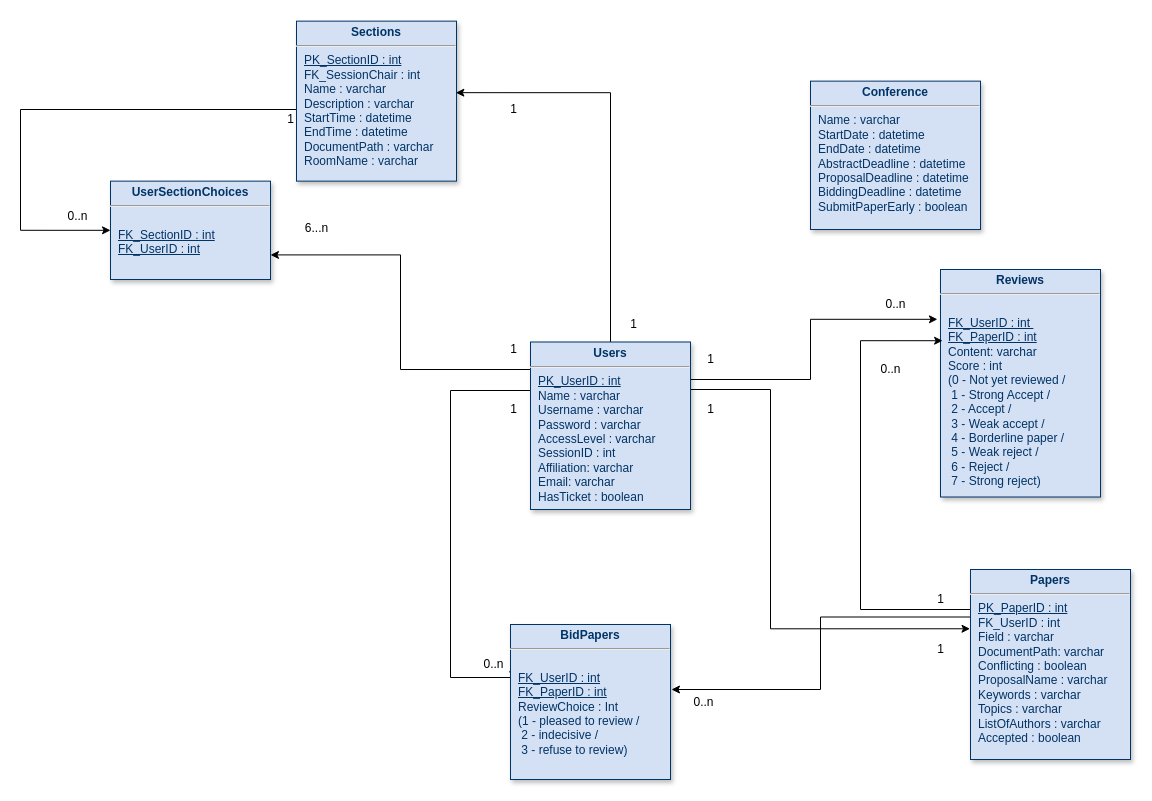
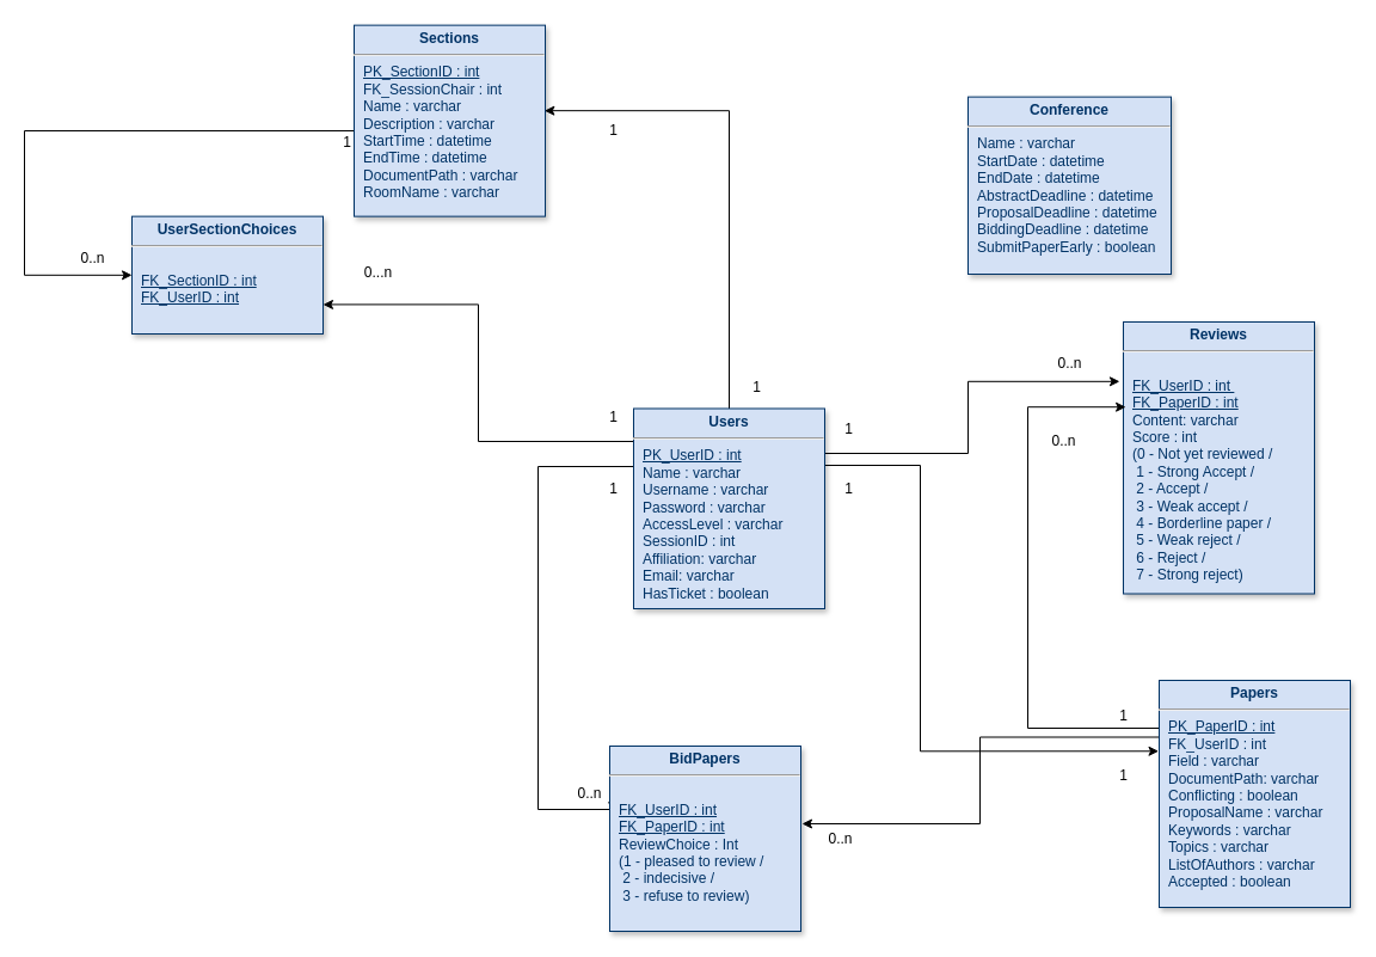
  <mxCell id="0" />
  <mxCell id="1" parent="0" />
  <mxCell id="2" parent="1" source="8" target="10" edge="1" style="edgeStyle=orthogonalEdgeStyle;rounded=0;orthogonalLoop=1;jettySize=auto;html=1;exitX=0.003;exitY=0.386;exitDx=0;exitDy=0;entryX=0.016;entryY=0.356;entryDx=0;entryDy=0;exitPerimeter=0;entryPerimeter=0;"><mxGeometry as="geometry" relative="1"><Array as="points"><mxPoint x="530" y="390" /><mxPoint x="450" y="390" /><mxPoint x="450" y="677" /><mxPoint x="513" y="677" /></Array></mxGeometry></mxCell>
  <mxCell id="3" value="0..n&lt;br&gt;" parent="2" style="text;html=1;align=center;verticalAlign=middle;resizable=0;points=[];labelBackgroundColor=#ffffff;" connectable="0" vertex="1"><mxGeometry as="geometry" relative="1" x="0.838" y="11"><mxPoint as="offset" x="14.14" y="-2.44" /></mxGeometry></mxCell>
  <mxCell id="4" parent="1" source="8" target="12" edge="1" style="edgeStyle=orthogonalEdgeStyle;rounded=0;orthogonalLoop=1;jettySize=auto;html=1;entryX=0.996;entryY=0.447;entryDx=0;entryDy=0;entryPerimeter=0;"><mxGeometry as="geometry" relative="1"><Array as="points"><mxPoint x="610" y="92" /></Array></mxGeometry></mxCell>
  <mxCell id="5" parent="1" source="8" target="22" edge="1" style="edgeStyle=orthogonalEdgeStyle;rounded=0;orthogonalLoop=1;jettySize=auto;html=1;entryX=1;entryY=0.75;entryDx=0;entryDy=0;"><mxGeometry as="geometry" relative="1"><Array as="points"><mxPoint x="400" y="369" /><mxPoint x="400" y="254" /></Array></mxGeometry></mxCell>
  <mxCell id="6" value="" parent="1" source="8" target="16" edge="1" style="edgeStyle=orthogonalEdgeStyle;rounded=0;orthogonalLoop=1;jettySize=auto;html=1;entryX=-0.003;entryY=0.312;entryDx=0;entryDy=0;entryPerimeter=0;"><mxGeometry as="geometry" relative="1"><mxPoint as="targetPoint" x="610" y="589" /><Array as="points"><mxPoint x="770" y="389" /><mxPoint x="770" y="628" /></Array></mxGeometry></mxCell>
  <mxCell id="7" value="" parent="1" source="8" target="9" edge="1" style="edgeStyle=orthogonalEdgeStyle;rounded=0;orthogonalLoop=1;jettySize=auto;html=1;entryX=-0.019;entryY=0.219;entryDx=0;entryDy=0;entryPerimeter=0;"><mxGeometry as="geometry" relative="1"><mxPoint as="targetPoint" x="820" y="379" /><Array as="points"><mxPoint x="810" y="379" /><mxPoint x="810" y="319" /></Array></mxGeometry></mxCell>
  <mxCell id="8" value="&lt;p style=&quot;margin: 4px 0px 0px ; text-align: center&quot;&gt;&lt;strong&gt;Users&lt;/strong&gt;&lt;/p&gt;&lt;hr&gt;&lt;p style=&quot;margin: 0px ; margin-left: 8px&quot;&gt;&lt;u&gt;PK_UserID : int&lt;/u&gt;&lt;/p&gt;&lt;p style=&quot;margin: 0px ; margin-left: 8px&quot;&gt;Name : varchar&lt;/p&gt;&lt;p style=&quot;margin: 0px ; margin-left: 8px&quot;&gt;Username : varchar&lt;/p&gt;&lt;p style=&quot;margin: 0px ; margin-left: 8px&quot;&gt;Password : varchar&lt;/p&gt;&lt;p style=&quot;margin: 0px ; margin-left: 8px&quot;&gt;AccessLevel : varchar&lt;/p&gt;&lt;p style=&quot;margin: 0px ; margin-left: 8px&quot;&gt;SessionID : int&lt;/p&gt;&lt;p style=&quot;margin: 0px ; margin-left: 8px&quot;&gt;Affiliation: varchar&lt;/p&gt;&lt;p style=&quot;margin: 0px ; margin-left: 8px&quot;&gt;Email: varchar&lt;/p&gt;&lt;p style=&quot;margin: 0px ; margin-left: 8px&quot;&gt;HasTicket : boolean&lt;/p&gt;&lt;p style=&quot;margin: 0px ; margin-left: 8px&quot;&gt;&lt;br&gt;&lt;/p&gt;&lt;p style=&quot;margin: 0px ; margin-left: 8px&quot;&gt;&lt;br&gt;&lt;/p&gt;" parent="1" style="verticalAlign=top;align=left;overflow=fill;fontSize=12;fontFamily=Helvetica;html=1;strokeColor=#003366;shadow=1;fillColor=#D4E1F5;fontColor=#003366" vertex="1"><mxGeometry as="geometry" x="530" y="341.5" width="160" height="167.5" /></mxCell>
  <mxCell id="9" value="&lt;p style=&quot;margin: 4px 0px 0px ; text-align: center&quot;&gt;&lt;strong&gt;Reviews&lt;/strong&gt;&lt;strong&gt;&lt;u&gt;&lt;/u&gt;&lt;br&gt;&lt;/strong&gt;&lt;/p&gt;&lt;hr&gt;&lt;p style=&quot;margin: 0px ; margin-left: 8px&quot;&gt;&lt;br&gt;&lt;/p&gt;&lt;p style=&quot;margin: 0px ; margin-left: 8px&quot;&gt;&lt;u&gt;FK_UserID : int&amp;nbsp;&lt;/u&gt;&lt;/p&gt;&lt;p style=&quot;margin: 0px ; margin-left: 8px&quot;&gt;&lt;u&gt;FK_PaperID : int&lt;/u&gt;&lt;/p&gt;&lt;p style=&quot;margin: 0px ; margin-left: 8px&quot;&gt;Content: varchar&lt;/p&gt;&lt;p style=&quot;margin: 0px ; margin-left: 8px&quot;&gt;Score : int&lt;/p&gt;&lt;p style=&quot;margin: 0px 0px 0px 8px ; text-align: left ; text-transform: none ; text-indent: 0px ; letter-spacing: normal ; font-family: &amp;#34;helvetica&amp;#34; ; font-size: 12px ; font-style: normal ; font-variant: normal ; font-weight: 400 ; text-decoration: none ; word-spacing: 0px&quot;&gt;(0 - Not yet reviewed /&lt;/p&gt;&lt;p style=&quot;margin: 0px 0px 0px 8px ; text-align: left ; text-transform: none ; text-indent: 0px ; letter-spacing: normal ; font-family: &amp;#34;helvetica&amp;#34; ; font-size: 12px ; font-style: normal ; font-variant: normal ; font-weight: 400 ; text-decoration: none ; word-spacing: 0px&quot;&gt;&amp;nbsp;1 - Strong Accept /&lt;/p&gt;&lt;p style=&quot;margin: 0px 0px 0px 8px ; text-align: left ; text-transform: none ; text-indent: 0px ; letter-spacing: normal ; font-family: &amp;#34;helvetica&amp;#34; ; font-size: 12px ; font-style: normal ; font-variant: normal ; font-weight: 400 ; text-decoration: none ; word-spacing: 0px&quot;&gt;&amp;nbsp;2 - Accept /&lt;/p&gt;&lt;p style=&quot;margin: 0px 0px 0px 8px ; text-align: left ; text-transform: none ; text-indent: 0px ; letter-spacing: normal ; font-family: &amp;#34;helvetica&amp;#34; ; font-size: 12px ; font-style: normal ; font-variant: normal ; font-weight: 400 ; text-decoration: none ; word-spacing: 0px&quot;&gt;&amp;nbsp;3 - Weak accept /&lt;/p&gt;&lt;p style=&quot;margin: 0px 0px 0px 8px ; text-align: left ; text-transform: none ; text-indent: 0px ; letter-spacing: normal ; font-family: &amp;#34;helvetica&amp;#34; ; font-size: 12px ; font-style: normal ; font-variant: normal ; font-weight: 400 ; text-decoration: none ; word-spacing: 0px&quot;&gt;&amp;nbsp;4 - Borderline paper /&lt;/p&gt;&lt;p style=&quot;margin: 0px 0px 0px 8px ; text-align: left ; text-transform: none ; text-indent: 0px ; letter-spacing: normal ; font-family: &amp;#34;helvetica&amp;#34; ; font-size: 12px ; font-style: normal ; font-variant: normal ; font-weight: 400 ; text-decoration: none ; word-spacing: 0px&quot;&gt;&amp;nbsp;5 - Weak reject /&lt;/p&gt;&lt;p style=&quot;margin: 0px 0px 0px 8px ; text-align: left ; text-transform: none ; text-indent: 0px ; letter-spacing: normal ; font-family: &amp;#34;helvetica&amp;#34; ; font-size: 12px ; font-style: normal ; font-variant: normal ; font-weight: 400 ; text-decoration: none ; word-spacing: 0px&quot;&gt;&amp;nbsp;6 - Reject /&lt;/p&gt;&lt;p style=&quot;margin: 0px 0px 0px 8px ; text-align: left ; text-transform: none ; text-indent: 0px ; letter-spacing: normal ; font-family: &amp;#34;helvetica&amp;#34; ; font-size: 12px ; font-style: normal ; font-variant: normal ; font-weight: 400 ; text-decoration: none ; word-spacing: 0px&quot;&gt;&amp;nbsp;7 - Strong reject)&lt;/p&gt;&lt;p style=&quot;margin: 0px ; margin-left: 8px&quot;&gt;&lt;b&gt;&lt;/b&gt;&lt;i&gt;&lt;/i&gt;&lt;u&gt;&lt;/u&gt;&lt;sub&gt;&lt;/sub&gt;&lt;sup&gt;&lt;/sup&gt;&lt;strike&gt;&lt;/strike&gt;&lt;br&gt;&lt;/p&gt;" parent="1" style="verticalAlign=top;align=left;overflow=fill;fontSize=12;fontFamily=Helvetica;html=1;strokeColor=#003366;shadow=1;fillColor=#D4E1F5;fontColor=#003366" vertex="1"><mxGeometry as="geometry" x="940" y="269" width="160" height="227.5" /></mxCell>
  <mxCell id="10" value="&lt;p style=&quot;margin: 4px 0px 0px ; text-align: center&quot;&gt;&lt;strong&gt;BidPapers&lt;/strong&gt;&lt;strong&gt;&lt;u&gt;&lt;/u&gt;&lt;br&gt;&lt;/strong&gt;&lt;/p&gt;&lt;hr&gt;&lt;p style=&quot;margin: 0px ; margin-left: 8px&quot;&gt;&lt;br&gt;&lt;/p&gt;&lt;p style=&quot;margin: 0px ; margin-left: 8px&quot;&gt;&lt;u&gt;FK_UserID : int&lt;/u&gt;&lt;/p&gt;&lt;p style=&quot;margin: 0px ; margin-left: 8px&quot;&gt;&lt;u&gt;FK_PaperID : int&lt;/u&gt;&lt;/p&gt;&lt;p style=&quot;margin: 0px ; margin-left: 8px&quot;&gt;ReviewChoice : Int&amp;nbsp;&lt;/p&gt;&lt;p style=&quot;margin: 0px ; margin-left: 8px&quot;&gt;(1 - pleased to review /&lt;/p&gt;&lt;p style=&quot;margin: 0px ; margin-left: 8px&quot;&gt;&amp;nbsp;2 - indecisive /&lt;/p&gt;&lt;p style=&quot;margin: 0px ; margin-left: 8px&quot;&gt;&amp;nbsp;3 - refuse to review)&lt;br&gt;&lt;/p&gt;" parent="1" style="verticalAlign=top;align=left;overflow=fill;fontSize=12;fontFamily=Helvetica;html=1;strokeColor=#003366;shadow=1;fillColor=#D4E1F5;fontColor=#003366" vertex="1"><mxGeometry as="geometry" x="510" y="624" width="160" height="155" /></mxCell>
  <mxCell id="11" parent="1" source="12" target="22" edge="1" style="edgeStyle=orthogonalEdgeStyle;rounded=0;orthogonalLoop=1;jettySize=auto;html=1;entryX=0;entryY=0.5;entryDx=0;entryDy=0;"><mxGeometry as="geometry" relative="1"><Array as="points"><mxPoint x="20" y="109" /><mxPoint x="20" y="230" /></Array></mxGeometry></mxCell>
  <mxCell id="12" value="&lt;p style=&quot;margin: 4px 0px 0px ; text-align: center&quot;&gt;&lt;strong&gt;Sections&lt;/strong&gt;&lt;strong&gt;&lt;u&gt;&lt;/u&gt;&lt;br&gt;&lt;/strong&gt;&lt;/p&gt;&lt;hr&gt;&lt;p style=&quot;margin: 0px ; margin-left: 8px&quot;&gt;&lt;u&gt;PK_SectionID : int&lt;/u&gt;&lt;br&gt;&lt;/p&gt;&lt;p style=&quot;margin: 0px ; margin-left: 8px&quot;&gt;FK_SessionChair : int&lt;/p&gt;&lt;p style=&quot;margin: 0px ; margin-left: 8px&quot;&gt;Name : varchar&lt;/p&gt;&lt;p style=&quot;margin: 0px ; margin-left: 8px&quot;&gt;Description : varchar&lt;/p&gt;&lt;p style=&quot;margin: 0px ; margin-left: 8px&quot;&gt;StartTime : datetime&lt;/p&gt;&lt;p style=&quot;margin: 0px ; margin-left: 8px&quot;&gt;EndTime : datetime&lt;/p&gt;&lt;p style=&quot;margin: 0px ; margin-left: 8px&quot;&gt;DocumentPath : varchar&lt;/p&gt;&lt;p style=&quot;margin: 0px ; margin-left: 8px&quot;&gt;RoomName : varchar&lt;/p&gt;&lt;p style=&quot;margin: 0px ; margin-left: 8px&quot;&gt;&lt;br&gt;&lt;/p&gt;&lt;p style=&quot;margin: 0px ; margin-left: 8px&quot;&gt;&lt;br&gt;&lt;/p&gt;&lt;p style=&quot;margin: 0px ; margin-left: 8px&quot;&gt;&lt;br&gt;&lt;/p&gt;" parent="1" style="verticalAlign=top;align=left;overflow=fill;fontSize=12;fontFamily=Helvetica;html=1;strokeColor=#003366;shadow=1;fillColor=#D4E1F5;fontColor=#003366" vertex="1"><mxGeometry as="geometry" x="296" y="20.64" width="160" height="160" /></mxCell>
  <mxCell id="13" parent="1" source="16" edge="1" style="edgeStyle=orthogonalEdgeStyle;rounded=0;orthogonalLoop=1;jettySize=auto;html=1;exitX=0;exitY=0.25;exitDx=0;exitDy=0;"><mxGeometry as="geometry" relative="1"><Array as="points"><mxPoint x="820" y="617" /><mxPoint x="820" y="689" /></Array><mxPoint as="targetPoint" x="671" y="689" /></mxGeometry></mxCell>
  <mxCell id="14" value="0..n&lt;br&gt;" parent="13" style="text;html=1;align=center;verticalAlign=middle;resizable=0;points=[];labelBackgroundColor=#ffffff;" connectable="0" vertex="1"><mxGeometry as="geometry" relative="1" x="0.905" y="11"><mxPoint as="offset" x="13.89" y="1.38" /></mxGeometry></mxCell>
  <mxCell id="15" parent="1" source="16" target="9" edge="1" style="edgeStyle=orthogonalEdgeStyle;rounded=0;orthogonalLoop=1;jettySize=auto;html=1;exitX=0;exitY=0.25;exitDx=0;exitDy=0;entryX=0.013;entryY=0.313;entryDx=0;entryDy=0;entryPerimeter=0;"><mxGeometry as="geometry" relative="1"><Array as="points"><mxPoint x="970" y="609" /><mxPoint x="860" y="609" /><mxPoint x="860" y="340" /></Array><mxPoint as="targetPoint" x="799" y="405" /></mxGeometry></mxCell>
  <mxCell id="16" value="&lt;p style=&quot;margin: 4px 0px 0px ; text-align: center&quot;&gt;&lt;strong&gt;Papers&lt;/strong&gt;&lt;strong&gt;&lt;u&gt;&lt;/u&gt;&lt;br&gt;&lt;/strong&gt;&lt;/p&gt;&lt;hr&gt;&lt;p style=&quot;margin: 0px ; margin-left: 8px&quot;&gt;&lt;u&gt;PK_PaperID : int&lt;/u&gt;&lt;/p&gt;&lt;p style=&quot;margin: 0px ; margin-left: 8px&quot;&gt;FK_UserID : int&lt;/p&gt;&lt;p style=&quot;margin: 0px ; margin-left: 8px&quot;&gt;Field : varchar&lt;/p&gt;&lt;p style=&quot;margin: 0px ; margin-left: 8px&quot;&gt;DocumentPath: varchar&lt;br&gt;&lt;/p&gt;&lt;p style=&quot;margin: 0px ; margin-left: 8px&quot;&gt;Conflicting : boolean&lt;/p&gt;&lt;p style=&quot;margin: 0px ; margin-left: 8px&quot;&gt;ProposalName : varchar&lt;/p&gt;&lt;p style=&quot;margin: 0px ; margin-left: 8px&quot;&gt;Keywords : varchar&lt;/p&gt;&lt;p style=&quot;margin: 0px ; margin-left: 8px&quot;&gt;Topics : varchar&lt;/p&gt;&lt;p style=&quot;margin: 0px ; margin-left: 8px&quot;&gt;ListOfAuthors : varchar&lt;br&gt;&lt;/p&gt;&lt;p style=&quot;margin: 0px ; margin-left: 8px&quot;&gt;Accepted : boolean&lt;/p&gt;&lt;p style=&quot;margin: 0px ; margin-left: 8px&quot;&gt;&lt;br&gt;&lt;/p&gt;" parent="1" style="verticalAlign=top;align=left;overflow=fill;fontSize=12;fontFamily=Helvetica;html=1;strokeColor=#003366;shadow=1;fillColor=#D4E1F5;fontColor=#003366" vertex="1"><mxGeometry as="geometry" x="970" y="569" width="160" height="190" /></mxCell>
  <mxCell id="17" value="1" parent="1" style="text;html=1;align=center;verticalAlign=middle;resizable=0;points=[];autosize=1;" vertex="1"><mxGeometry as="geometry" x="503" y="399" width="20" height="20" /></mxCell>
  <mxCell id="18" value="1&lt;br&gt;" parent="1" style="text;html=1;align=center;verticalAlign=middle;resizable=0;points=[];autosize=1;" vertex="1"><mxGeometry as="geometry" x="930" y="639" width="20" height="20" /></mxCell>
  <mxCell id="19" value="0..n&lt;br&gt;" parent="1" style="text;html=1;align=center;verticalAlign=middle;resizable=0;points=[];autosize=1;" vertex="1"><mxGeometry as="geometry" x="875" y="294" width="40" height="20" /></mxCell>
  <mxCell id="20" value="0..n&lt;br&gt;" parent="1" style="text;html=1;align=center;verticalAlign=middle;resizable=0;points=[];autosize=1;" vertex="1"><mxGeometry as="geometry" x="870" y="359" width="40" height="20" /></mxCell>
  <mxCell id="21" value="1&lt;br&gt;" parent="1" style="text;html=1;align=center;verticalAlign=middle;resizable=0;points=[];autosize=1;" vertex="1"><mxGeometry as="geometry" x="930" y="589" width="20" height="20" /></mxCell>
  <mxCell id="22" value="&lt;p style=&quot;margin: 4px 0px 0px ; text-align: center&quot;&gt;&lt;b&gt;UserSectionChoices&lt;/b&gt;&lt;/p&gt;&lt;hr&gt;&lt;p style=&quot;margin: 0px ; margin-left: 8px&quot;&gt;&lt;u&gt;&lt;/u&gt;&lt;br&gt;&lt;/p&gt;&lt;p style=&quot;margin: 0px ; margin-left: 8px&quot;&gt;&lt;u&gt;FK_SectionID : int&lt;/u&gt;&lt;/p&gt;&lt;p style=&quot;margin: 0px ; margin-left: 8px&quot;&gt;&lt;u&gt;FK_UserID : int&lt;/u&gt;&lt;/p&gt;" parent="1" style="verticalAlign=top;align=left;overflow=fill;fontSize=12;fontFamily=Helvetica;html=1;strokeColor=#003366;shadow=1;fillColor=#D4E1F5;fontColor=#003366" vertex="1"><mxGeometry as="geometry" x="110" y="180.64" width="160" height="98.36" /></mxCell>
  <mxCell id="23" value="1" parent="1" style="text;html=1;align=center;verticalAlign=middle;resizable=0;points=[];autosize=1;" vertex="1"><mxGeometry as="geometry" x="280" y="109" width="20" height="20" /></mxCell>
  <mxCell id="24" value="0..n" parent="1" style="text;html=1;align=center;verticalAlign=middle;resizable=0;points=[];autosize=1;" vertex="1"><mxGeometry as="geometry" x="57" y="206" width="40" height="20" /></mxCell>
  <mxCell id="25" value="1" parent="1" style="text;html=1;align=center;verticalAlign=middle;resizable=0;points=[];autosize=1;" vertex="1"><mxGeometry as="geometry" x="623" y="314" width="20" height="20" /></mxCell>
  <mxCell id="26" value="1&lt;br&gt;" parent="1" style="text;html=1;align=center;verticalAlign=middle;resizable=0;points=[];autosize=1;" vertex="1"><mxGeometry as="geometry" x="503" y="99" width="20" height="20" /></mxCell>
  <mxCell id="27" value="1&lt;br&gt;" parent="1" style="text;html=1;align=center;verticalAlign=middle;resizable=0;points=[];autosize=1;" vertex="1"><mxGeometry as="geometry" x="503" y="339" width="20" height="20" /></mxCell>
- <mxCell id="28" value="6...n" parent="1" style="text;html=1;align=center;verticalAlign=middle;resizable=0;points=[];autosize=1;" vertex="1"><mxGeometry as="geometry" x="296" y="218" width="40" height="20" /></mxCell>
+ <mxCell id="28" value="0...n" parent="1" style="text;html=1;align=center;verticalAlign=middle;resizable=0;points=[];autosize=1;" vertex="1"><mxGeometry as="geometry" x="296" y="218" width="40" height="20" /></mxCell>
  <mxCell id="29" value="&lt;p style=&quot;margin: 4px 0px 0px ; text-align: center&quot;&gt;&lt;b&gt;Conference&lt;/b&gt;&lt;/p&gt;&lt;hr&gt;&lt;p style=&quot;margin: 0px ; margin-left: 8px&quot;&gt;Name : varchar&lt;/p&gt;&lt;p style=&quot;margin: 0px ; margin-left: 8px&quot;&gt;StartDate : datetime&lt;/p&gt;&lt;p style=&quot;margin: 0px ; margin-left: 8px&quot;&gt;EndDate : datetime&lt;/p&gt;&lt;p style=&quot;margin: 0px ; margin-left: 8px&quot;&gt;AbstractDeadline : datetime&lt;/p&gt;&lt;p style=&quot;margin: 0px ; margin-left: 8px&quot;&gt;ProposalDeadline : datetime&lt;/p&gt;&lt;p style=&quot;margin: 0px ; margin-left: 8px&quot;&gt;BiddingDeadline : datetime&lt;/p&gt;&lt;p style=&quot;margin: 0px ; margin-left: 8px&quot;&gt;SubmitPaperEarly : boolean&lt;/p&gt;&lt;p style=&quot;margin: 0px ; margin-left: 8px&quot;&gt;&lt;br&gt;&lt;/p&gt;&lt;p style=&quot;margin: 0px ; margin-left: 8px&quot;&gt;&lt;br&gt;&lt;/p&gt;" parent="1" style="verticalAlign=top;align=left;overflow=fill;fontSize=12;fontFamily=Helvetica;html=1;strokeColor=#003366;shadow=1;fillColor=#D4E1F5;fontColor=#003366" vertex="1"><mxGeometry as="geometry" x="810" y="80.64" width="170" height="148.36" /></mxCell>
  <mxCell id="30" value="1&lt;br&gt;" parent="1" style="text;html=1;align=center;verticalAlign=middle;resizable=0;points=[];autosize=1;" vertex="1"><mxGeometry as="geometry" x="700" y="399" width="20" height="20" /></mxCell>
  <mxCell id="31" value="1&lt;br&gt;" parent="1" style="text;html=1;align=center;verticalAlign=middle;resizable=0;points=[];autosize=1;" vertex="1"><mxGeometry as="geometry" x="700" y="349" width="20" height="20" /></mxCell>
